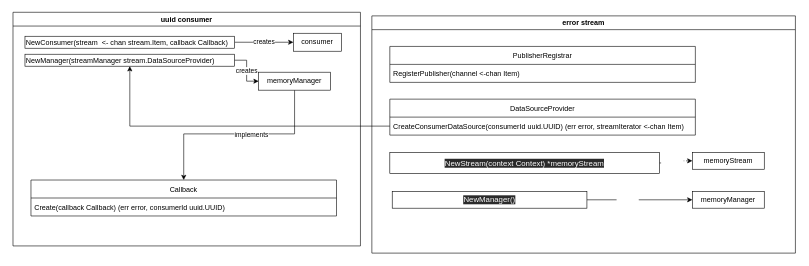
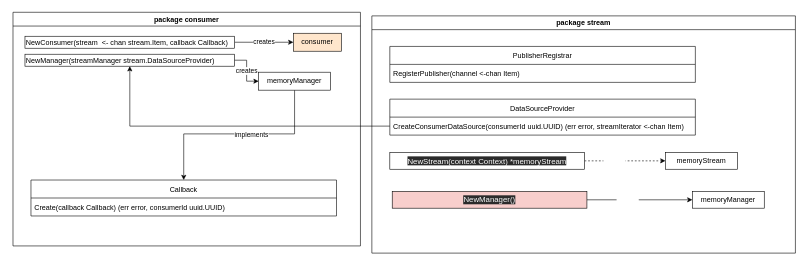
  <mxCell id="0" />
  <mxCell id="1" parent="0" />
- <mxCell id="2" value="uuid consumer" style="swimlane;" vertex="1" parent="1"><mxGeometry x="20" y="20" width="580" height="390" as="geometry" /></mxCell>
+ <mxCell id="2" value="package consumer" style="swimlane;" vertex="1" parent="1"><mxGeometry x="20" y="20" width="580" height="390" as="geometry" /></mxCell>
  <mxCell id="3" value="creates" style="edgeStyle=orthogonalEdgeStyle;rounded=0;orthogonalLoop=1;jettySize=auto;html=1;exitX=1;exitY=0.5;exitDx=0;exitDy=0;" edge="1" parent="2" source="4" target="8"><mxGeometry relative="1" as="geometry" /></mxCell>
  <mxCell id="4" value="NewConsumer(stream&amp;nbsp; &amp;lt;- chan stream.Item, callback Callback)&amp;nbsp;&amp;nbsp;" style="rounded=0;whiteSpace=wrap;html=1;align=left;verticalAlign=bottom;" parent="2" vertex="1"><mxGeometry x="20" y="40" width="350" height="20" as="geometry" /></mxCell>
  <mxCell id="5" value="NewManager(streamManager stream.DataSourceProvider)&amp;nbsp;" style="rounded=0;whiteSpace=wrap;html=1;align=left;verticalAlign=bottom;" vertex="1" parent="2"><mxGeometry x="20" y="70" width="350" height="20" as="geometry" /></mxCell>
  <mxCell id="6" value="Callback" style="swimlane;fontStyle=0;childLayout=stackLayout;horizontal=1;startSize=30;horizontalStack=0;resizeParent=1;resizeParentMax=0;resizeLast=0;collapsible=1;marginBottom=0;" vertex="1" parent="2"><mxGeometry x="30" y="280" width="510" height="60" as="geometry" /></mxCell>
  <mxCell id="7" value="Create(callback Callback) (err error, consumerId uuid.UUID)" style="text;strokeColor=none;fillColor=none;align=left;verticalAlign=middle;spacingLeft=4;spacingRight=4;overflow=hidden;points=[[0,0.5],[1,0.5]];portConstraint=eastwest;rotatable=0;" vertex="1" parent="6"><mxGeometry y="30" width="510" height="30" as="geometry" /></mxCell>
- <mxCell id="8" value="consumer" style="rounded=0;whiteSpace=wrap;html=1;" vertex="1" parent="2"><mxGeometry x="468" y="35" width="80" height="30" as="geometry" /></mxCell>
+ <mxCell id="8" value="consumer" style="rounded=0;whiteSpace=wrap;html=1;fillColor=#ffe6cc;" vertex="1" parent="2"><mxGeometry x="468" y="35" width="80" height="30" as="geometry" /></mxCell>
  <mxCell id="9" style="edgeStyle=orthogonalEdgeStyle;rounded=0;orthogonalLoop=1;jettySize=auto;html=1;exitX=0.5;exitY=1;exitDx=0;exitDy=0;" edge="1" parent="2" source="11" target="6"><mxGeometry relative="1" as="geometry"><Array as="points"><mxPoint x="470" y="203" /><mxPoint x="285" y="203" /></Array></mxGeometry></mxCell>
  <mxCell id="10" value="implements" style="edgeLabel;html=1;align=center;verticalAlign=middle;resizable=0;points=[];" vertex="1" connectable="0" parent="9"><mxGeometry x="-0.126" y="1" relative="1" as="geometry"><mxPoint as="offset" /></mxGeometry></mxCell>
  <mxCell id="11" value="memoryManager" style="rounded=0;whiteSpace=wrap;html=1;" vertex="1" parent="2"><mxGeometry x="410" y="100" width="120" height="30" as="geometry" /></mxCell>
  <mxCell id="12" value="creates" style="edgeStyle=orthogonalEdgeStyle;rounded=0;orthogonalLoop=1;jettySize=auto;html=1;exitX=1;exitY=0.5;exitDx=0;exitDy=0;entryX=0;entryY=0.5;entryDx=0;entryDy=0;" edge="1" parent="2" source="5" target="11"><mxGeometry relative="1" as="geometry" /></mxCell>
- <mxCell id="13" value="error stream" style="swimlane;" vertex="1" parent="1"><mxGeometry x="619" y="26" width="707" height="396" as="geometry" /></mxCell>
+ <mxCell id="13" value="package stream" style="swimlane;" vertex="1" parent="1"><mxGeometry x="619" y="26" width="707" height="396" as="geometry" /></mxCell>
  <mxCell id="14" value="PublisherRegistrar" style="swimlane;fontStyle=0;childLayout=stackLayout;horizontal=1;startSize=30;horizontalStack=0;resizeParent=1;resizeParentMax=0;resizeLast=0;collapsible=1;marginBottom=0;" vertex="1" parent="13"><mxGeometry x="30" y="51" width="510" height="60" as="geometry" /></mxCell>
  <mxCell id="15" value="RegisterPublisher(channel &lt;-chan Item)" style="text;strokeColor=none;fillColor=none;align=left;verticalAlign=middle;spacingLeft=4;spacingRight=4;overflow=hidden;points=[[0,0.5],[1,0.5]];portConstraint=eastwest;rotatable=0;" vertex="1" parent="14"><mxGeometry y="30" width="510" height="30" as="geometry" /></mxCell>
  <mxCell id="16" value="DataSourceProvider" style="swimlane;fontStyle=0;childLayout=stackLayout;horizontal=1;startSize=30;horizontalStack=0;resizeParent=1;resizeParentMax=0;resizeLast=0;collapsible=1;marginBottom=0;" vertex="1" parent="13"><mxGeometry x="30" y="139" width="510" height="60" as="geometry" /></mxCell>
  <mxCell id="17" value="CreateConsumerDataSource(consumerId uuid.UUID) (err error, streamIterator &lt;-chan Item)" style="text;strokeColor=none;fillColor=none;align=left;verticalAlign=middle;spacingLeft=4;spacingRight=4;overflow=hidden;points=[[0,0.5],[1,0.5]];portConstraint=eastwest;rotatable=0;" vertex="1" parent="16"><mxGeometry y="30" width="510" height="30" as="geometry" /></mxCell>
- <mxCell id="18" value="memoryStream" style="rounded=0;whiteSpace=wrap;html=1;" vertex="1" parent="13"><mxGeometry x="535" y="228" width="120" height="28" as="geometry" /></mxCell>
+ <mxCell id="18" value="memoryStream" style="rounded=0;whiteSpace=wrap;html=1;" vertex="1" parent="13"><mxGeometry x="490" y="228" width="120" height="28" as="geometry" /></mxCell>
  <mxCell id="19" style="edgeStyle=orthogonalEdgeStyle;rounded=0;orthogonalLoop=1;jettySize=auto;html=1;exitX=0.5;exitY=1;exitDx=0;exitDy=0;" edge="1" parent="13" source="18" target="18"><mxGeometry relative="1" as="geometry" /></mxCell>
  <mxCell id="20" style="edgeStyle=orthogonalEdgeStyle;rounded=0;orthogonalLoop=1;jettySize=auto;html=1;exitX=1;exitY=0.5;exitDx=0;exitDy=0;entryX=0;entryY=0.5;entryDx=0;entryDy=0;fontFamily=Helvetica;fontColor=#FFFFFF;dashed=1;" edge="1" parent="13" source="22" target="18"><mxGeometry relative="1" as="geometry" /></mxCell>
  <mxCell id="21" value="creates" style="edgeLabel;html=1;align=center;verticalAlign=middle;resizable=0;points=[];fontFamily=Helvetica;fontColor=#FFFFFF;" vertex="1" connectable="0" parent="20"><mxGeometry x="-0.268" relative="1" as="geometry"><mxPoint as="offset" /></mxGeometry></mxCell>
- <mxCell id="22" value="&lt;pre style=&quot;background-color: rgb(43 , 43 , 43) ; font-size: 9.8pt&quot;&gt;&lt;font face=&quot;Helvetica&quot; color=&quot;#ffffff&quot;&gt;NewStream(context Context) *memoryStream&lt;/font&gt;&lt;/pre&gt;" style="rounded=0;whiteSpace=wrap;html=1;" vertex="1" parent="13"><mxGeometry x="30" y="228" width="450" height="35" as="geometry" /></mxCell>
+ <mxCell id="22" value="&lt;pre style=&quot;background-color: rgb(43 , 43 , 43) ; font-size: 9.8pt&quot;&gt;&lt;font face=&quot;Helvetica&quot; color=&quot;#ffffff&quot;&gt;NewStream(context Context) *memoryStream&lt;/font&gt;&lt;/pre&gt;" style="rounded=0;whiteSpace=wrap;html=1;" vertex="1" parent="13"><mxGeometry x="30" y="228" width="325" height="28" as="geometry" /></mxCell>
  <mxCell id="23" style="edgeStyle=orthogonalEdgeStyle;rounded=0;orthogonalLoop=1;jettySize=auto;html=1;exitX=1;exitY=0.5;exitDx=0;exitDy=0;entryX=0;entryY=0.5;entryDx=0;entryDy=0;fontFamily=Helvetica;fontColor=#FFFFFF;" edge="1" parent="13" source="25" target="26"><mxGeometry relative="1" as="geometry" /></mxCell>
  <mxCell id="24" value="creates" style="edgeLabel;html=1;align=center;verticalAlign=middle;resizable=0;points=[];fontFamily=Helvetica;fontColor=#FFFFFF;" vertex="1" connectable="0" parent="23"><mxGeometry x="-0.238" relative="1" as="geometry"><mxPoint as="offset" /></mxGeometry></mxCell>
- <mxCell id="25" value="&lt;pre style=&quot;background-color: rgb(43 , 43 , 43) ; font-size: 9.8pt&quot;&gt;&lt;pre style=&quot;font-size: 9.8pt&quot;&gt;&lt;font face=&quot;Helvetica&quot; color=&quot;#ffffff&quot;&gt;NewManager()&lt;/font&gt;&lt;/pre&gt;&lt;/pre&gt;" style="rounded=0;whiteSpace=wrap;html=1;" vertex="1" parent="13"><mxGeometry x="34" y="293" width="325" height="28" as="geometry" /></mxCell>
+ <mxCell id="25" value="&lt;pre style=&quot;background-color: rgb(43 , 43 , 43) ; font-size: 9.8pt&quot;&gt;&lt;pre style=&quot;font-size: 9.8pt&quot;&gt;&lt;font face=&quot;Helvetica&quot; color=&quot;#ffffff&quot;&gt;NewManager()&lt;/font&gt;&lt;/pre&gt;&lt;/pre&gt;" style="rounded=0;whiteSpace=wrap;html=1;fillColor=#f8cecc;" vertex="1" parent="13"><mxGeometry x="34" y="293" width="325" height="28" as="geometry" /></mxCell>
  <mxCell id="26" value="memoryManager" style="rounded=0;whiteSpace=wrap;html=1;" vertex="1" parent="13"><mxGeometry x="535" y="293" width="120" height="28" as="geometry" /></mxCell>
  <mxCell id="27" style="edgeStyle=orthogonalEdgeStyle;rounded=0;orthogonalLoop=1;jettySize=auto;html=1;exitX=0;exitY=0.5;exitDx=0;exitDy=0;fontFamily=Helvetica;fontColor=#FFFFFF;" edge="1" parent="1" source="17" target="5"><mxGeometry relative="1" as="geometry" /></mxCell>
